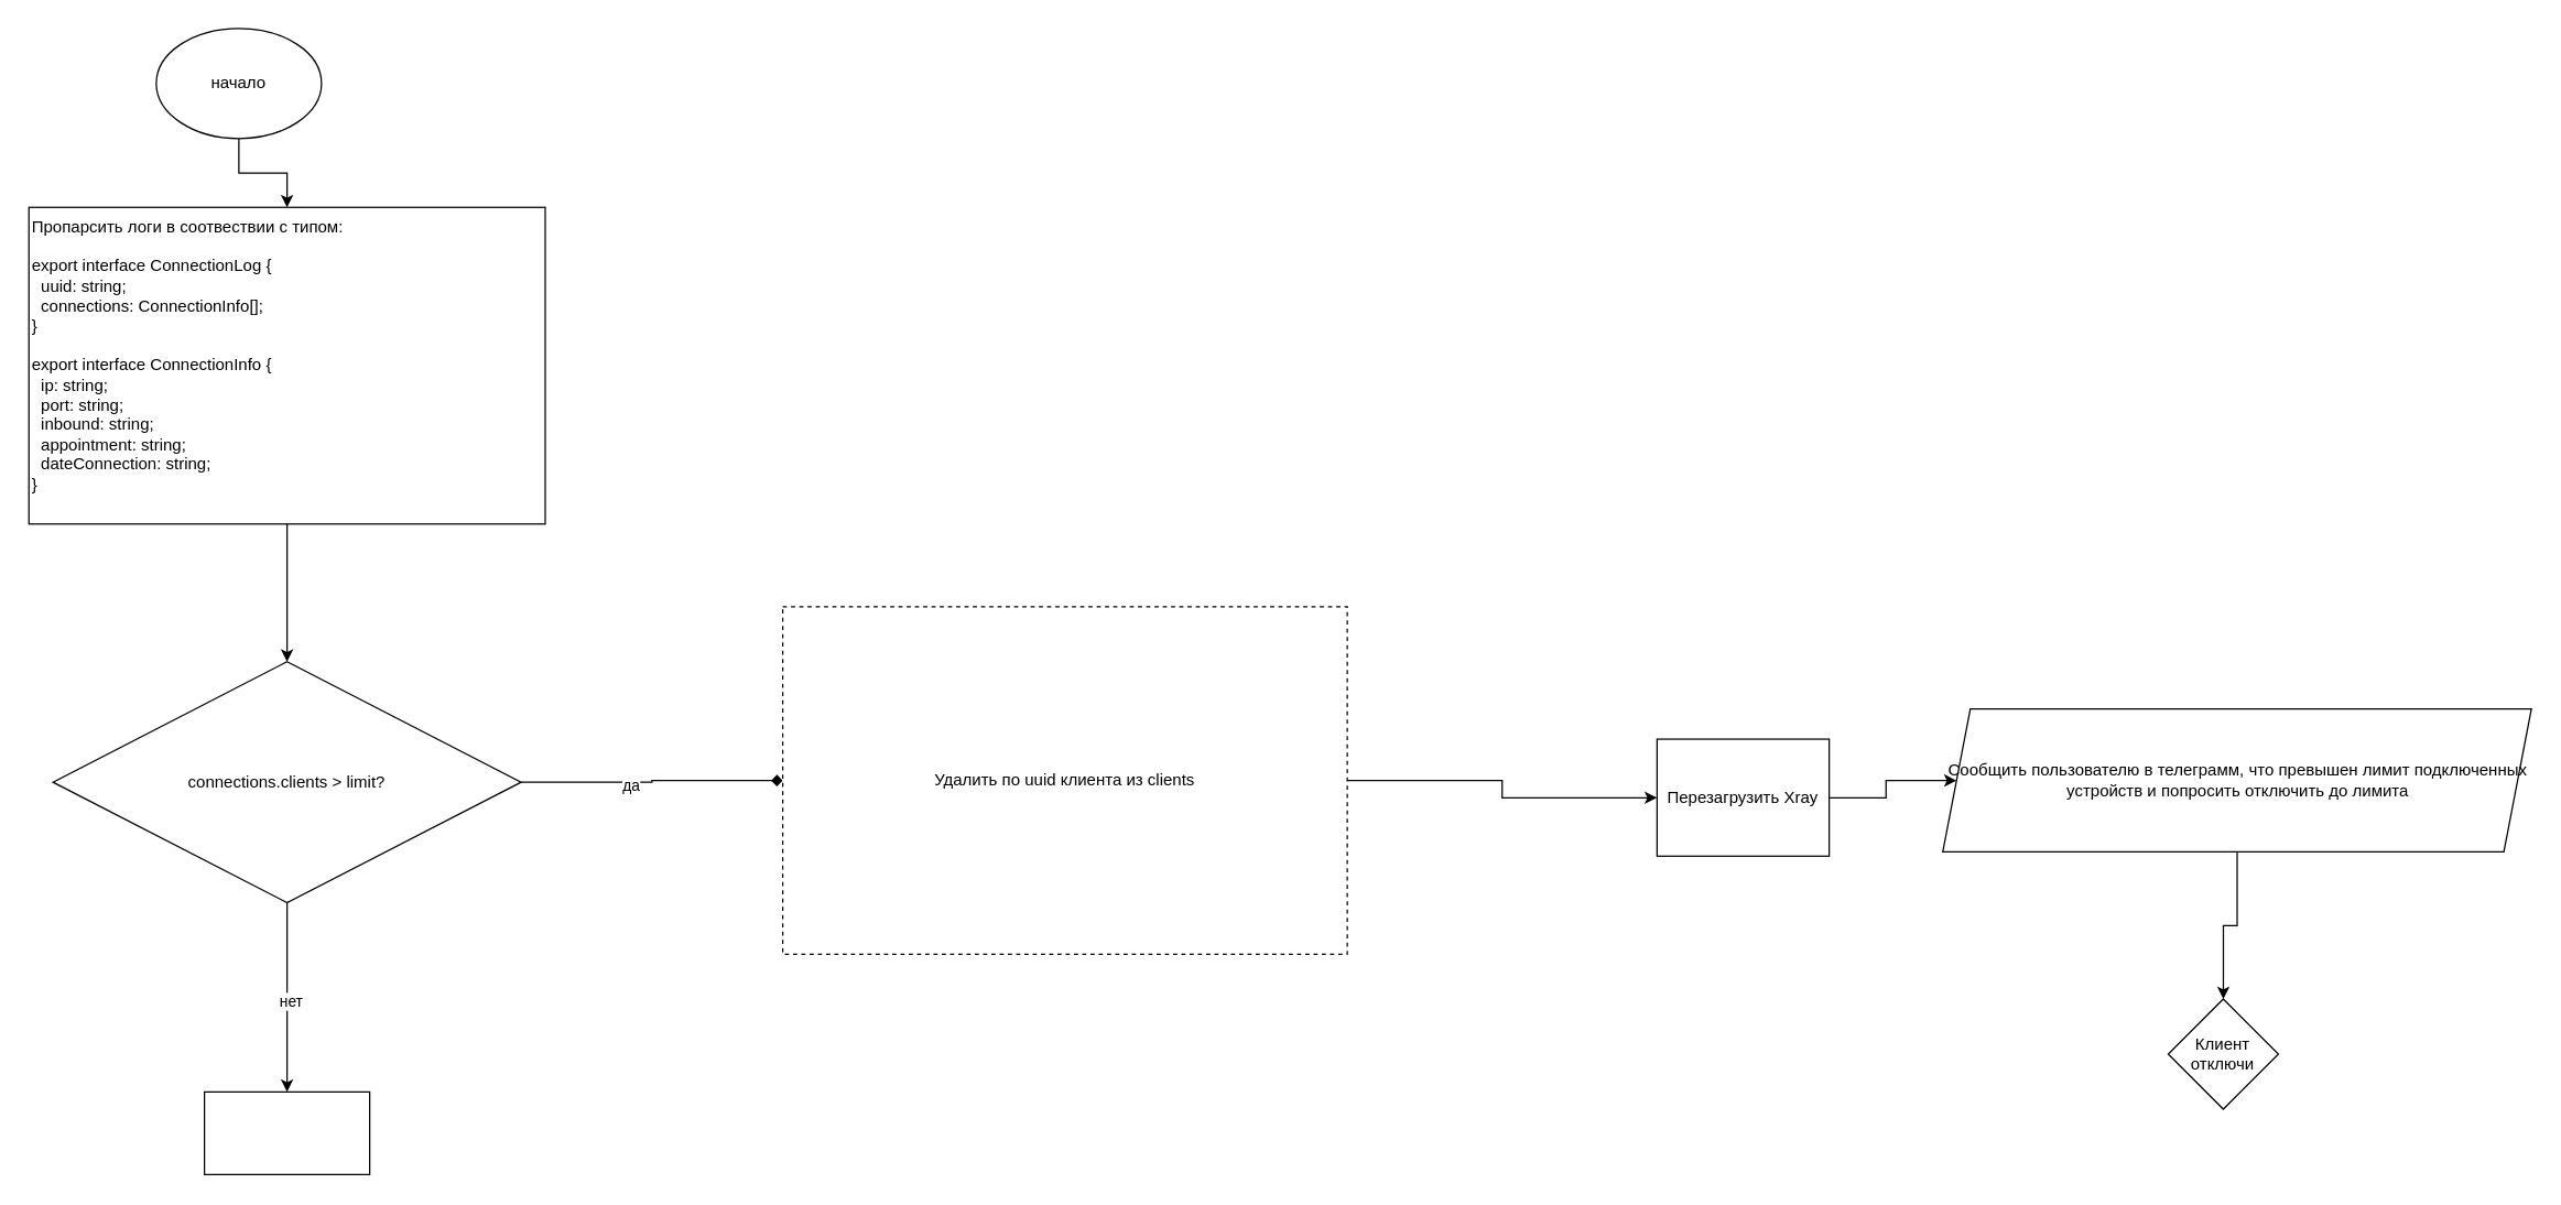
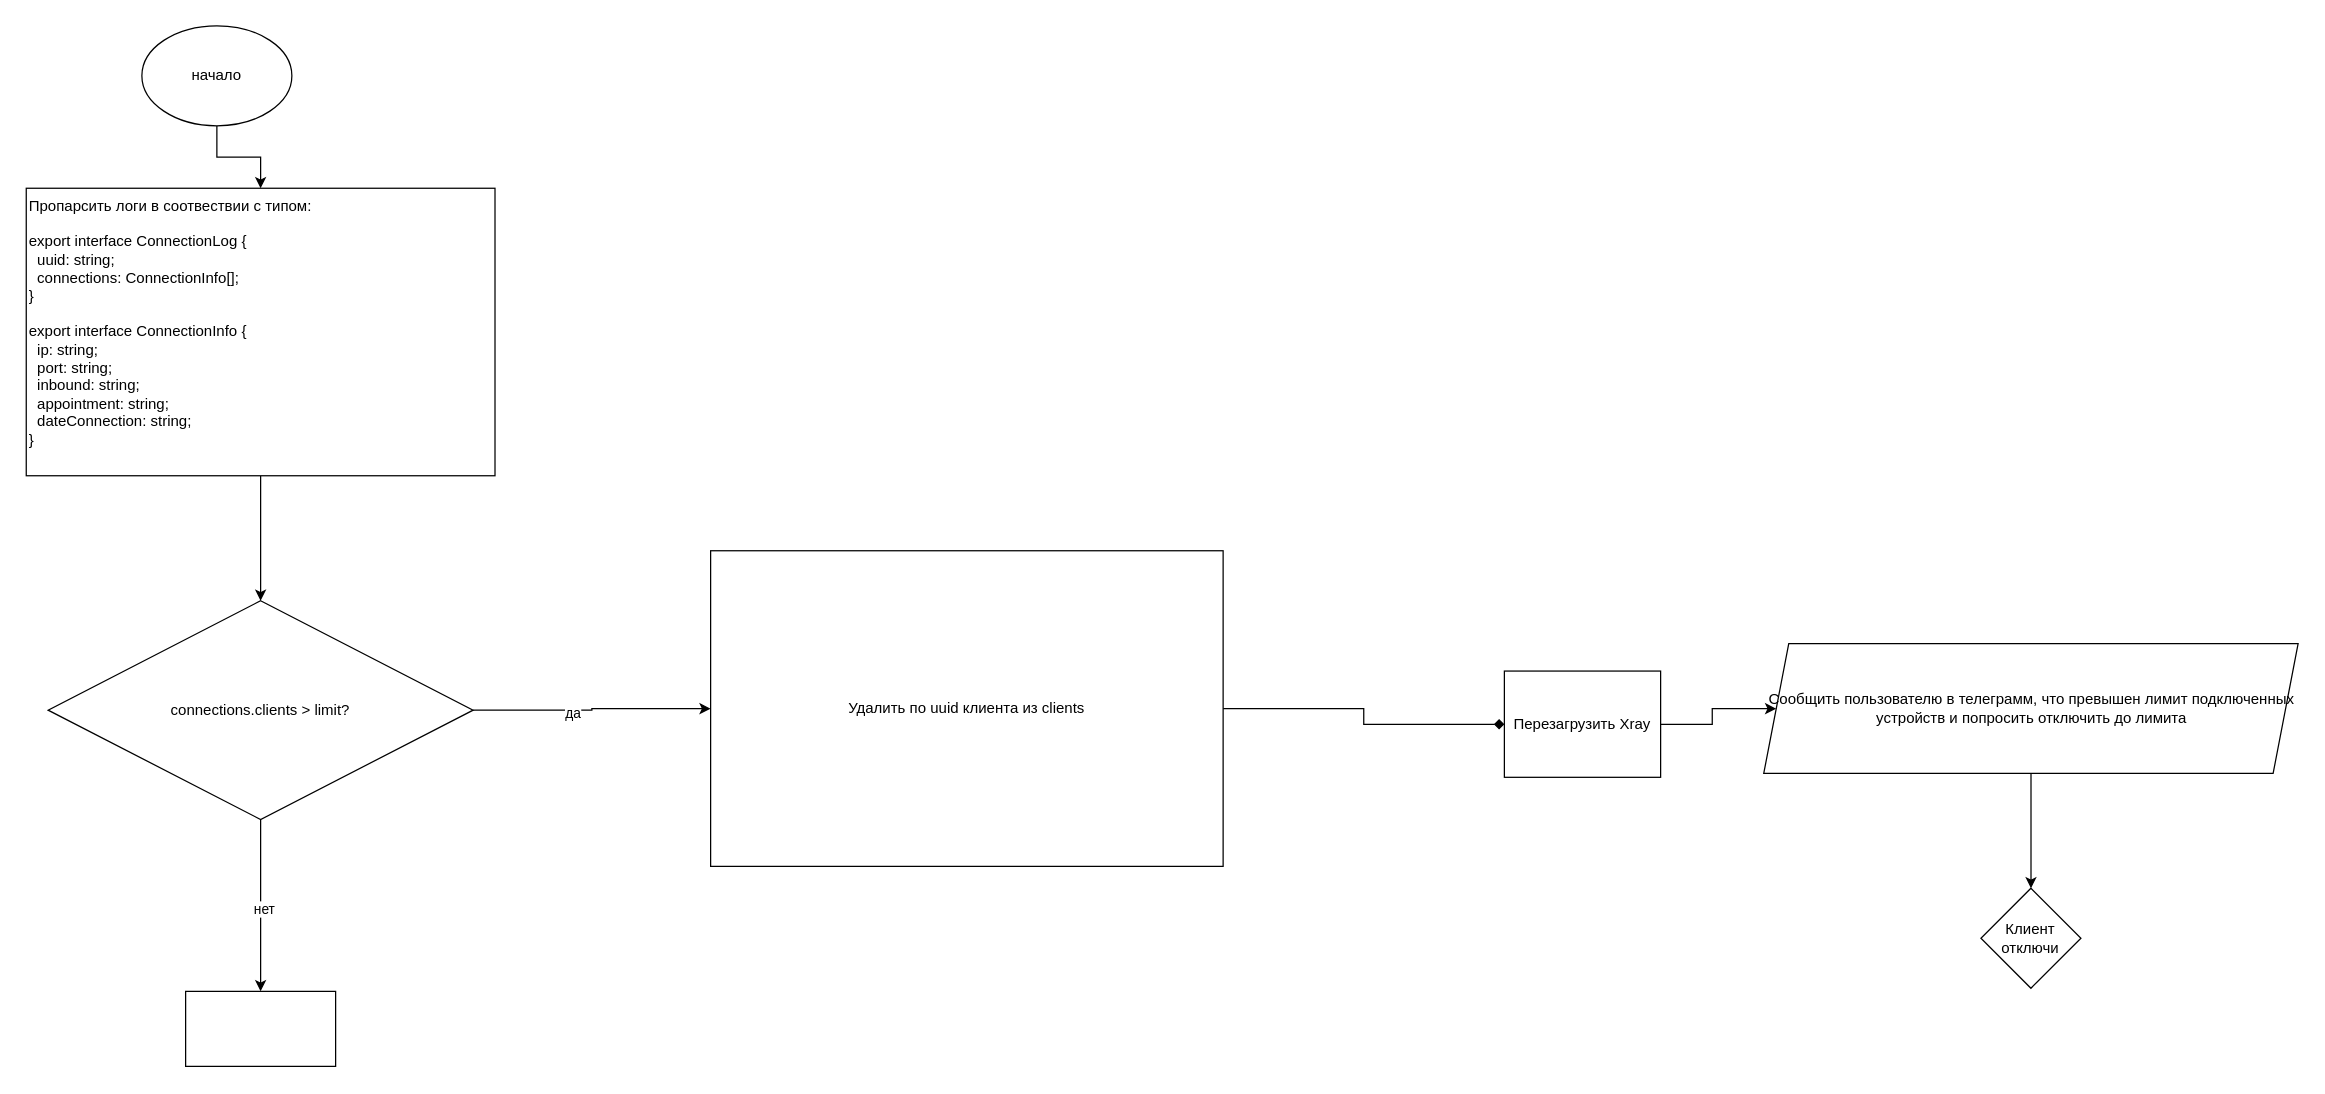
  <mxCell id="0" />
  <mxCell id="1" parent="0" />
  <mxCell id="2" value="" style="edgeStyle=orthogonalEdgeStyle;rounded=0;orthogonalLoop=1;jettySize=auto;html=1;" edge="1" parent="1" source="3" target="5"><mxGeometry relative="1" as="geometry" /></mxCell>
  <mxCell id="3" value="&lt;div&gt;начало&lt;/div&gt;" style="ellipse;whiteSpace=wrap;html=1;" vertex="1" parent="1"><mxGeometry x="113" y="20" width="120" height="80" as="geometry" /></mxCell>
  <mxCell id="4" value="" style="edgeStyle=orthogonalEdgeStyle;rounded=0;orthogonalLoop=1;jettySize=auto;html=1;" edge="1" parent="1" source="5" target="10"><mxGeometry relative="1" as="geometry" /></mxCell>
  <mxCell id="5" value="&lt;div style=&quot;&quot;&gt;&lt;span style=&quot;background-color: transparent; color: light-dark(rgb(0, 0, 0), rgb(255, 255, 255));&quot;&gt;Пропарсить логи в соотвествии с типом:&lt;/span&gt;&lt;/div&gt;&lt;div style=&quot;&quot;&gt;&lt;span style=&quot;background-color: transparent; color: light-dark(rgb(0, 0, 0), rgb(255, 255, 255));&quot;&gt;&amp;nbsp;&lt;/span&gt;&lt;/div&gt;&lt;div&gt;&lt;div style=&quot;&quot;&gt;&lt;div&gt;export interface ConnectionLog {&lt;/div&gt;&lt;div&gt;&amp;nbsp; uuid: string;&lt;/div&gt;&lt;div&gt;&amp;nbsp; connections: ConnectionInfo[];&lt;/div&gt;&lt;div&gt;}&lt;/div&gt;&lt;div&gt;&lt;br&gt;&lt;/div&gt;&lt;div&gt;export interface ConnectionInfo {&lt;/div&gt;&lt;div&gt;&amp;nbsp; ip: string;&lt;/div&gt;&lt;div&gt;&amp;nbsp; port: string;&lt;/div&gt;&lt;div&gt;&amp;nbsp; inbound: string;&lt;/div&gt;&lt;div&gt;&amp;nbsp; appointment: string;&lt;/div&gt;&lt;div&gt;&amp;nbsp; dateConnection: string;&lt;/div&gt;&lt;div&gt;}&lt;/div&gt;&lt;div&gt;&lt;br&gt;&lt;/div&gt;&lt;/div&gt;&lt;/div&gt;" style="whiteSpace=wrap;html=1;align=left;" vertex="1" parent="1"><mxGeometry x="20.5" y="150" width="375" height="230" as="geometry" /></mxCell>
- <mxCell id="6" value="" style="edgeStyle=orthogonalEdgeStyle;rounded=0;orthogonalLoop=1;jettySize=auto;html=1;endArrow=diamond;" edge="1" parent="1" source="10" target="12"><mxGeometry relative="1" as="geometry" /></mxCell>
+ <mxCell id="6" value="" style="edgeStyle=orthogonalEdgeStyle;rounded=0;orthogonalLoop=1;jettySize=auto;html=1;" edge="1" parent="1" source="10" target="12"><mxGeometry relative="1" as="geometry" /></mxCell>
  <mxCell id="7" value="да" style="edgeLabel;html=1;align=center;verticalAlign=middle;resizable=0;points=[];" vertex="1" connectable="0" parent="6"><mxGeometry x="-0.164" y="-2" relative="1" as="geometry"><mxPoint x="-1" as="offset" /></mxGeometry></mxCell>
  <mxCell id="8" value="" style="edgeStyle=orthogonalEdgeStyle;rounded=0;orthogonalLoop=1;jettySize=auto;html=1;" edge="1" parent="1" source="10" target="13"><mxGeometry relative="1" as="geometry" /></mxCell>
  <mxCell id="9" value="нет" style="edgeLabel;html=1;align=center;verticalAlign=middle;resizable=0;points=[];" vertex="1" connectable="0" parent="8"><mxGeometry x="0.034" y="2" relative="1" as="geometry"><mxPoint as="offset" /></mxGeometry></mxCell>
  <mxCell id="10" value="&lt;span style=&quot;text-align: left;&quot;&gt;connections.clients &amp;gt; limit?&lt;/span&gt;" style="rhombus;whiteSpace=wrap;html=1;align=center;" vertex="1" parent="1"><mxGeometry x="38" y="480" width="340" height="175" as="geometry" /></mxCell>
- <mxCell id="11" value="" style="edgeStyle=orthogonalEdgeStyle;rounded=0;orthogonalLoop=1;jettySize=auto;html=1;" edge="1" parent="1" source="12" target="15"><mxGeometry relative="1" as="geometry" /></mxCell>
- <mxCell id="12" value="Удалить по uuid клиента из clients" style="whiteSpace=wrap;html=1;dashed=1;" vertex="1" parent="1"><mxGeometry x="568" y="440" width="410" height="252.5" as="geometry" /></mxCell>
+ <mxCell id="11" value="" style="edgeStyle=orthogonalEdgeStyle;rounded=0;orthogonalLoop=1;jettySize=auto;html=1;endArrow=diamond;" edge="1" parent="1" source="12" target="15"><mxGeometry relative="1" as="geometry" /></mxCell>
+ <mxCell id="12" value="Удалить по uuid клиента из clients" style="whiteSpace=wrap;html=1;" vertex="1" parent="1"><mxGeometry x="568" y="440" width="410" height="252.5" as="geometry" /></mxCell>
  <mxCell id="13" value="" style="whiteSpace=wrap;html=1;" vertex="1" parent="1"><mxGeometry x="148" y="792.5" width="120" height="60" as="geometry" /></mxCell>
  <mxCell id="14" value="" style="edgeStyle=orthogonalEdgeStyle;rounded=0;orthogonalLoop=1;jettySize=auto;html=1;" edge="1" parent="1" source="15" target="17"><mxGeometry relative="1" as="geometry" /></mxCell>
  <mxCell id="15" value="Перезагрузить Xray" style="whiteSpace=wrap;html=1;" vertex="1" parent="1"><mxGeometry x="1203" y="536.25" width="125" height="85" as="geometry" /></mxCell>
  <mxCell id="16" value="" style="edgeStyle=orthogonalEdgeStyle;rounded=0;orthogonalLoop=1;jettySize=auto;html=1;" edge="1" parent="1" source="17" target="18"><mxGeometry relative="1" as="geometry" /></mxCell>
  <mxCell id="17" value="Сообщить пользователю в телеграмм, что превышен лимит подключенных устройств и попросить отключить до лимита" style="shape=parallelogram;perimeter=parallelogramPerimeter;whiteSpace=wrap;html=1;fixedSize=1;" vertex="1" parent="1"><mxGeometry x="1410.5" y="514.38" width="427.5" height="103.75" as="geometry" /></mxCell>
- <mxCell id="18" value="Клиент отключи" style="rhombus;whiteSpace=wrap;html=1;" vertex="1" parent="1"><mxGeometry x="1574.25" y="725.005" width="80" height="80" as="geometry" /></mxCell>
+ <mxCell id="18" value="Клиент отключи" style="rhombus;whiteSpace=wrap;html=1;" vertex="1" parent="1"><mxGeometry x="1584.25" y="710.005" width="80" height="80" as="geometry" /></mxCell>
